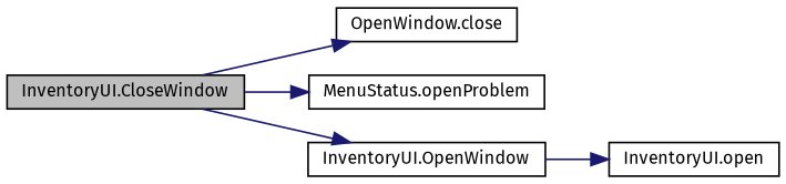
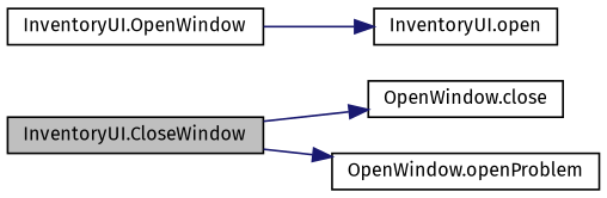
  digraph {
    fontname="Fira Sans"
    rankdir=LR
    node [color=black fillcolor=white fontname="Fira Sans" fontsize=10 shape=record style=filled]
    edge [color=midnightblue fontname="Fira Sans" fontsize=10 labelfontname=Helvetica labelfontsize=10 style=solid]
    n1 [fillcolor=grey75 fontcolor=black height=0.2 label="InventoryUI.CloseWindow" width=0.4]
    n2 [height=0.2 label="OpenWindow.close" width=0.4]
-   n3 [height=0.2 label="MenuStatus.openProblem" width=0.4]
+   n3 [height=0.2 label="OpenWindow.openProblem" width=0.4]
    n4 [height=0.2 label="InventoryUI.OpenWindow" width=0.4]
    n5 [height=0.2 label="InventoryUI.open" width=0.4]
    n1 -> n2
    n1 -> n3
-   n1 -> n4
    n4 -> n5
  }
